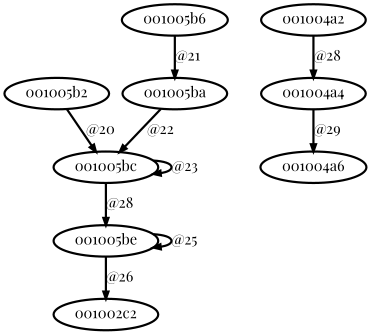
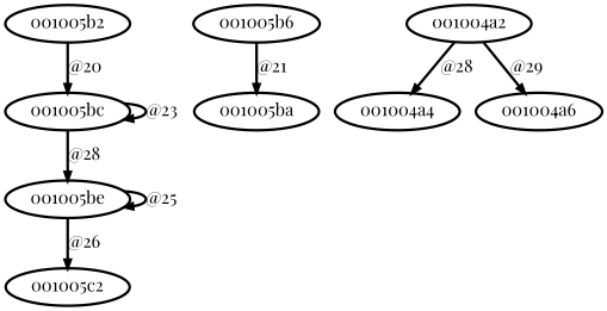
  digraph {
    fontname="Playfair Display"
    node [fontname="Playfair Display" fontsize=20 penwidth=3 shape=oval style=rounded]
    edge [arrowsize=1 color=black fontname="Playfair Display" fontsize=20 penwidth=3 style=bold]
    "001005b2"
    "001005bc"
    "001005b6"
    "001005ba"
    "001005be"
-   "001005c2" [label="001002c2"]
+   "001005c2"
    "001004a2"
    "001004a4"
    "001004a6"
    "001005b2" -> "001005bc" [label="@20"]
    "001005bc" -> "001005bc" [label="@23"]
    "001005bc" -> "001005be" [label="@28"]
    "001005b6" -> "001005ba" [label="@21"]
-   "001005ba" -> "001005bc" [label="@22"]
    "001005be" -> "001005be" [label="@25"]
    "001005be" -> "001005c2" [label="@26"]
    "001004a2" -> "001004a4" [label="@28"]
-   "001004a4" -> "001004a6" [label="@29"]
+   "001004a2" -> "001004a6" [label="@29"]
  }
